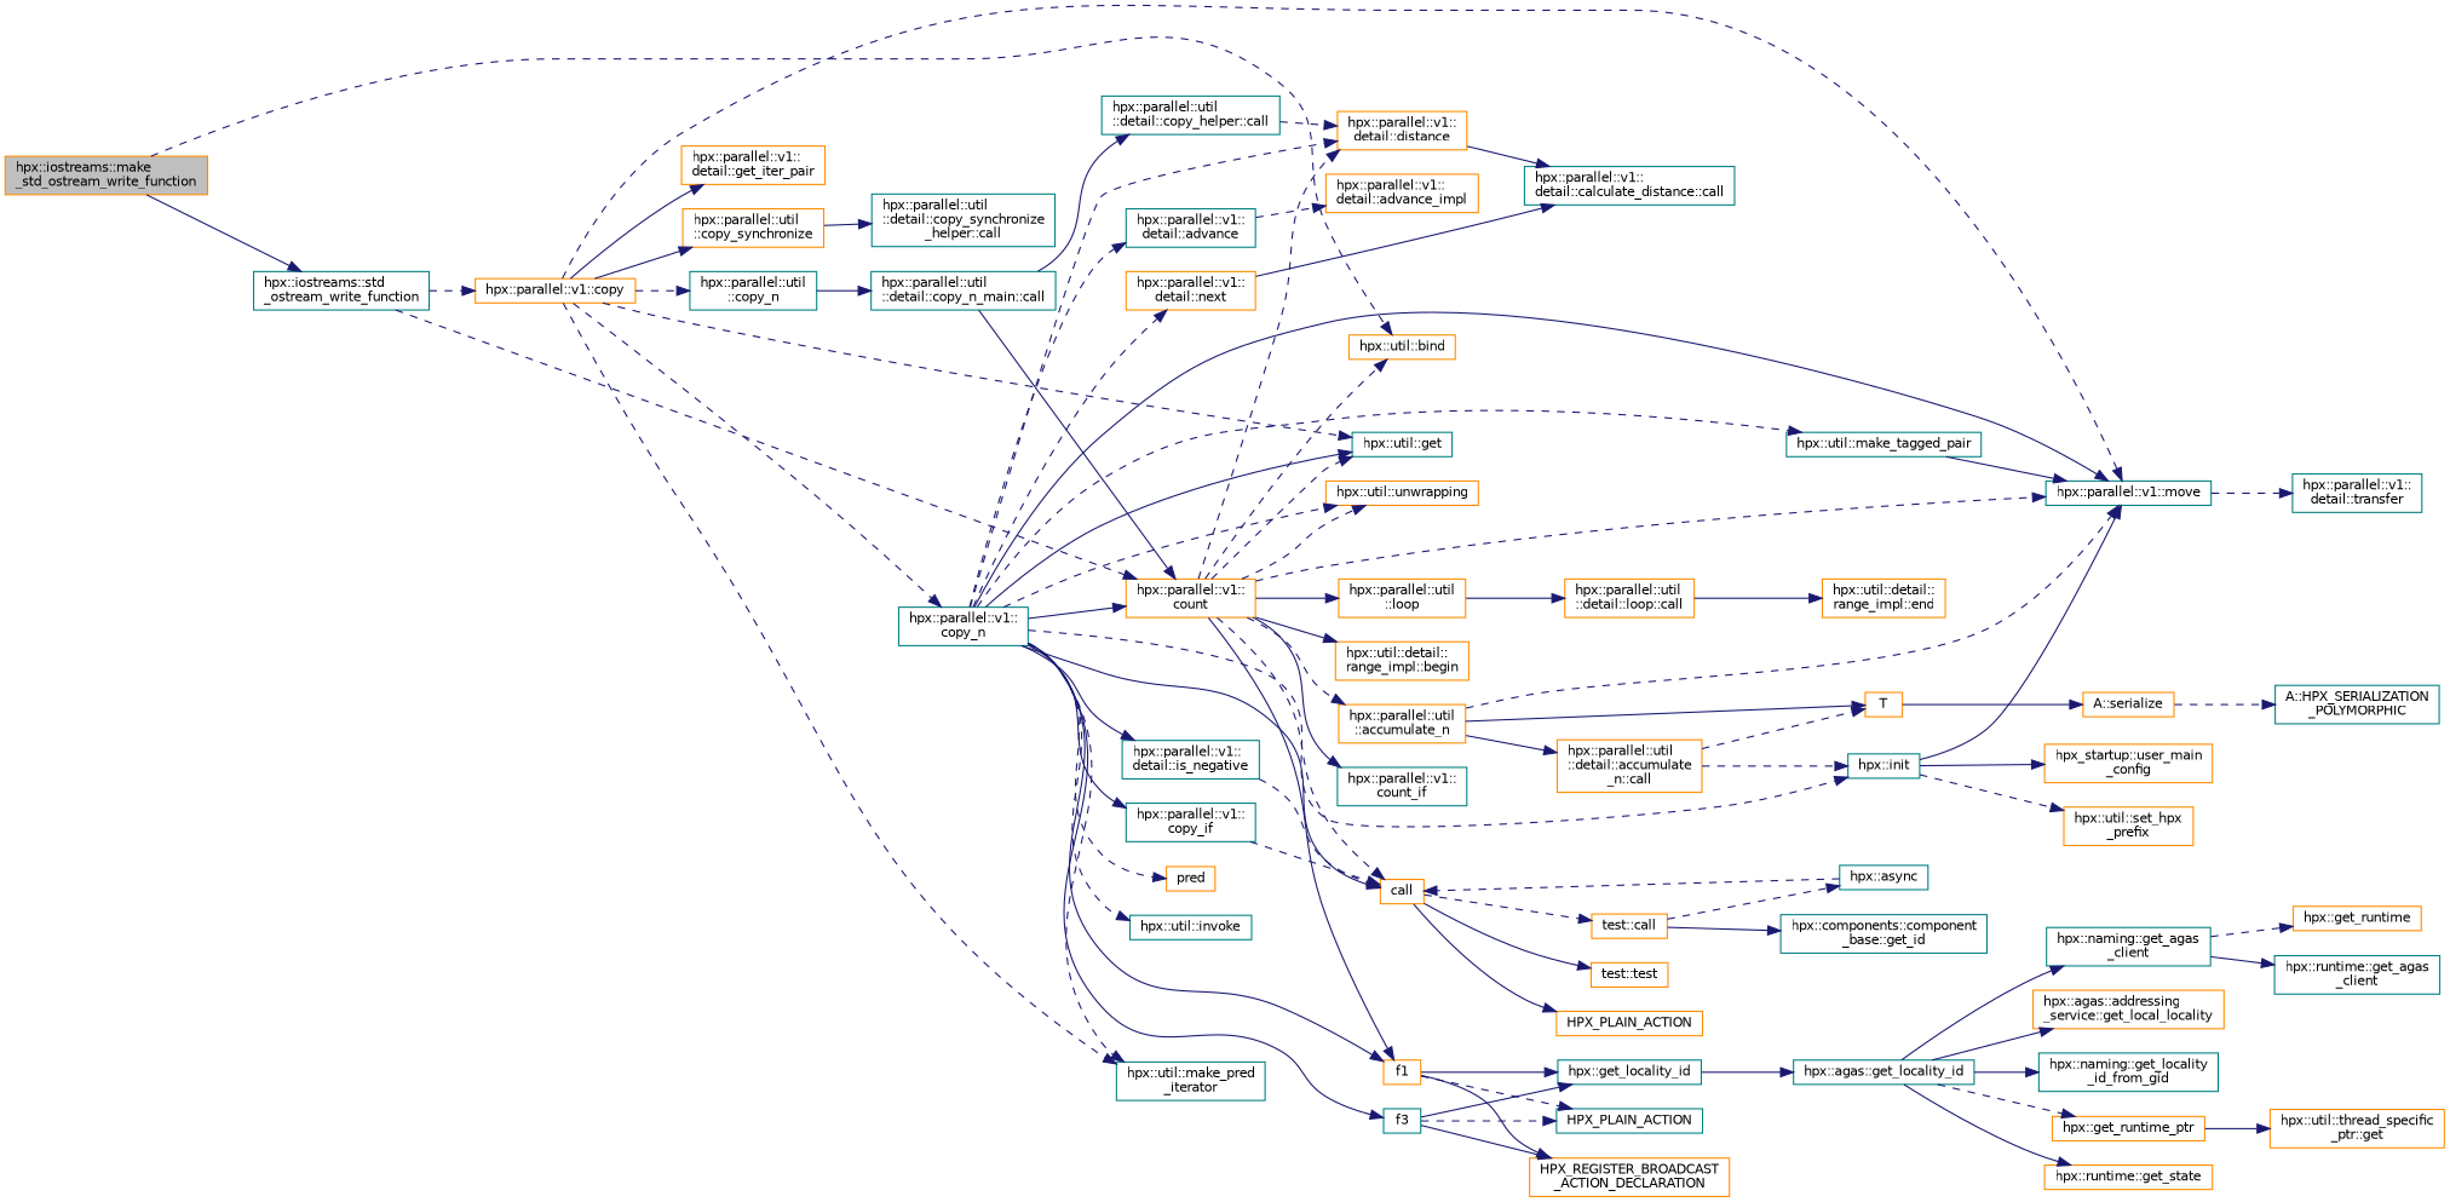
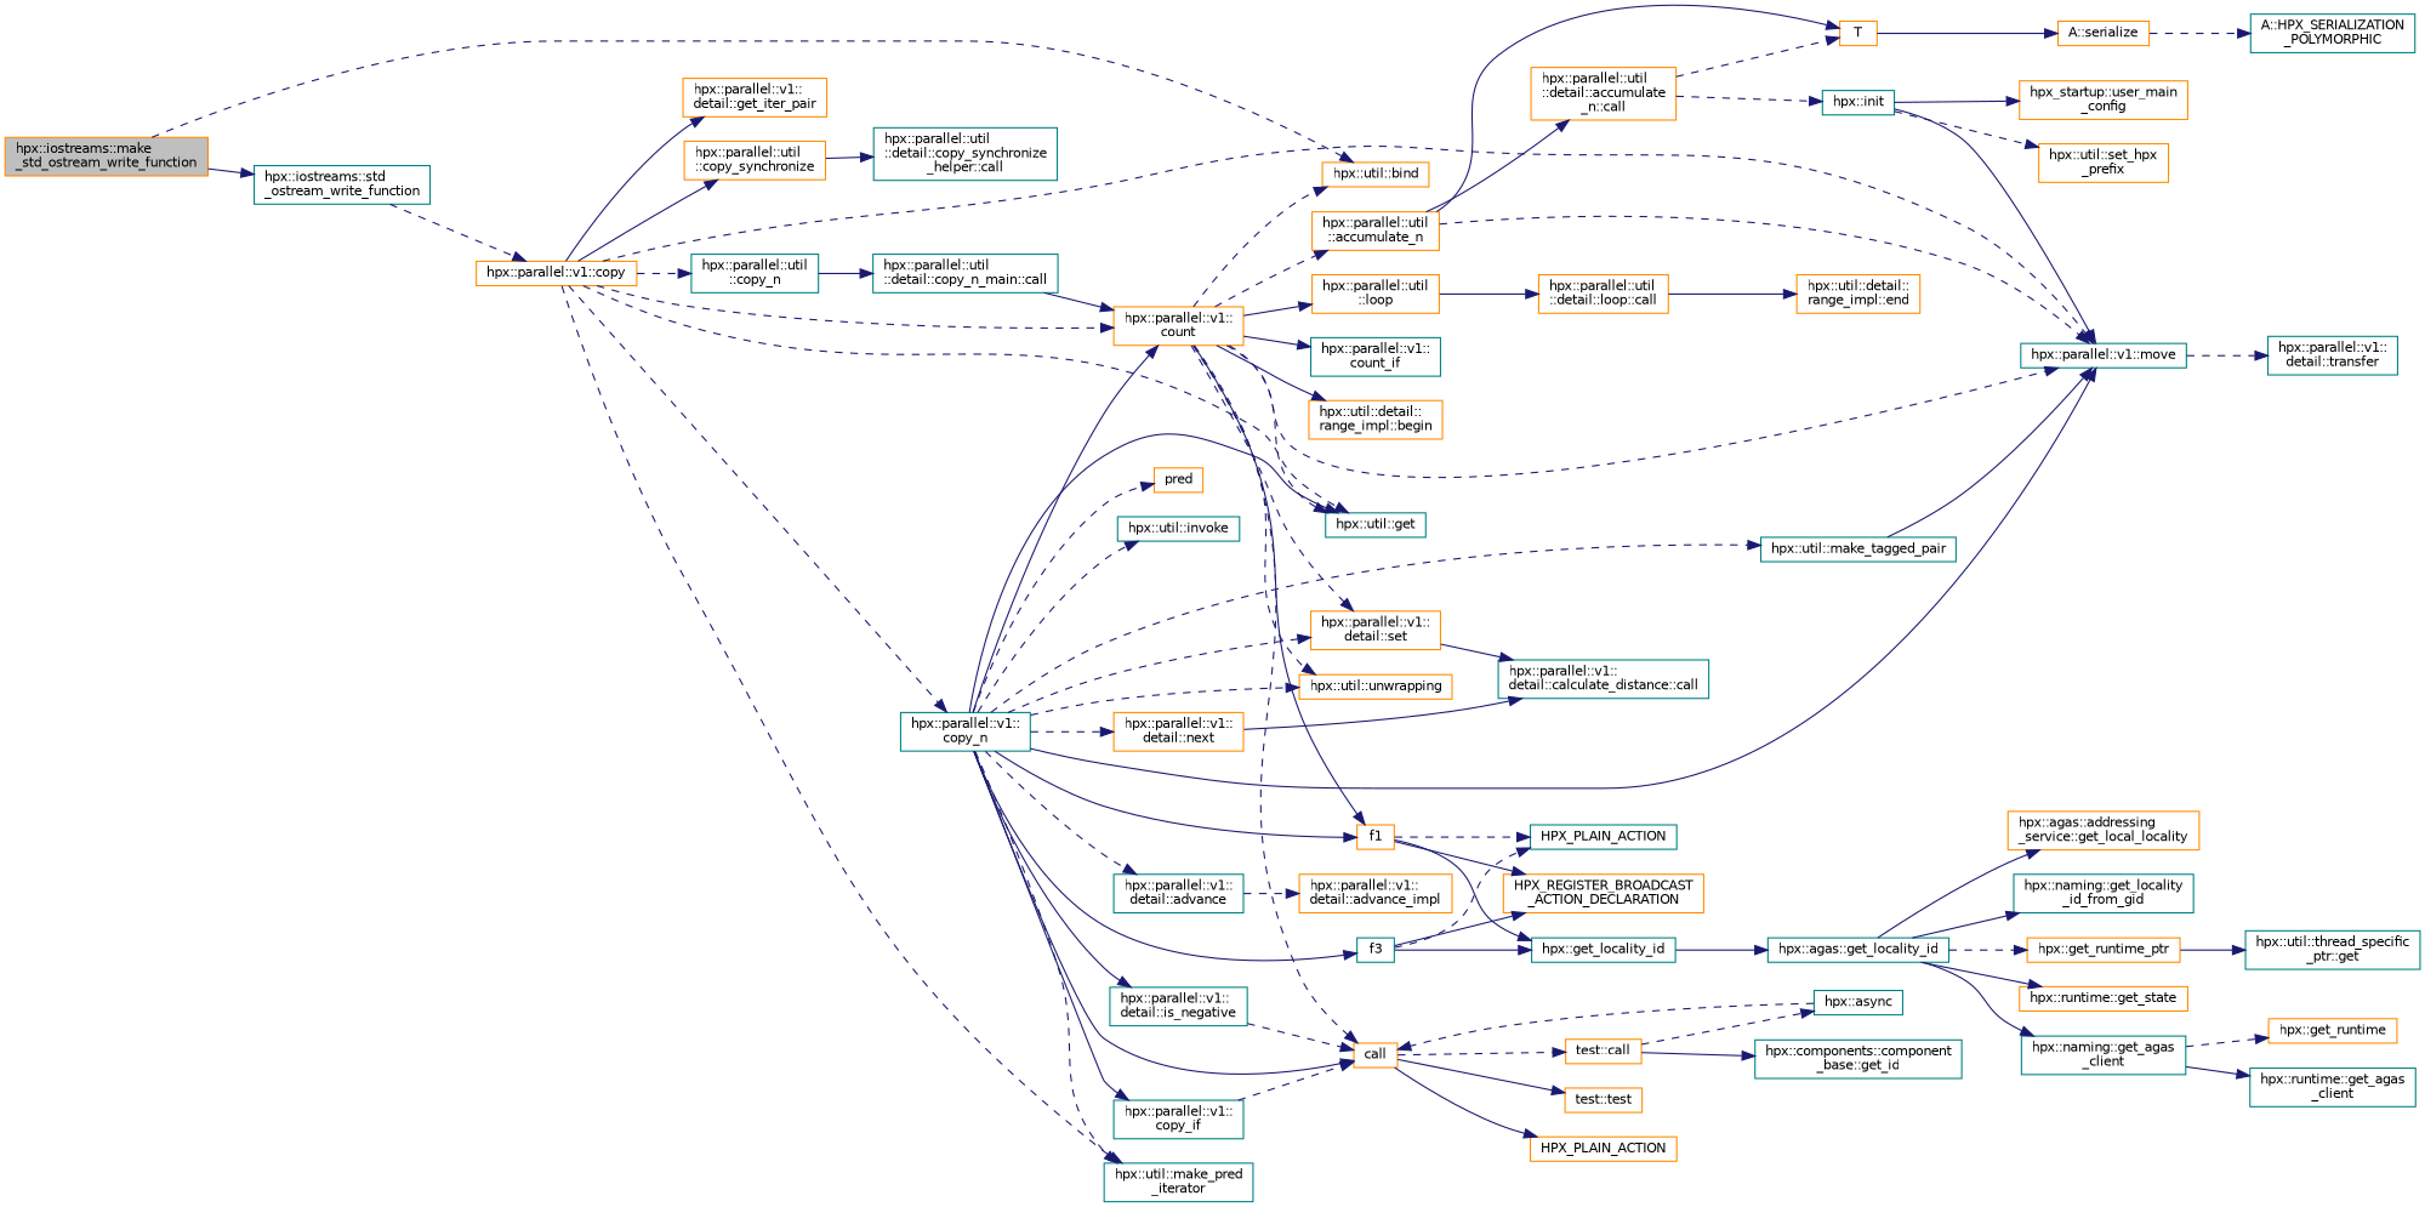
  digraph {
    rankdir=LR
    node [color=darkorange fillcolor=white fontname=Helvetica fontsize=10 shape=record style=filled]
    edge [color=midnightblue fontname=Helvetica fontsize=10 labelfontname=Helvetica labelfontsize=10 style=solid]
    n1 [fillcolor=grey75 fontcolor=black height=0.2 label="hpx::iostreams::make\l_std_ostream_write_function" width=0.4]
    n2 [height=0.2 label="hpx::util::bind" width=0.4]
    n3 [color=teal height=0.2 label="hpx::iostreams::std\l_ostream_write_function" width=0.4]
    n4 [height=0.2 label="hpx::parallel::v1::copy" width=0.4]
    n5 [color=teal height=0.2 label="hpx::parallel::v1::\lcopy_n" width=0.4]
    n6 [color=teal height=0.2 label="hpx::parallel::v1::move" width=0.4]
    n7 [color=teal height=0.2 label="hpx::util::get" width=0.4]
    n8 [height=0.2 label="hpx::parallel::v1::\lcount" width=0.4]
    n9 [color=teal height=0.2 label="hpx::util::make_pred\l_iterator" width=0.4]
    n10 [color=teal height=0.2 label="hpx::parallel::util\l::copy_n" width=0.4]
    n11 [height=0.2 label="hpx::parallel::v1::\ldetail::get_iter_pair" width=0.4]
    n12 [height=0.2 label="hpx::parallel::util\l::copy_synchronize" width=0.4]
    n13 [color=teal height=0.2 label="hpx::util::make_tagged_pair" width=0.4]
    n14 [color=teal height=0.2 label="hpx::parallel::v1::\ldetail::is_negative" width=0.4]
    n15 [height=0.2 label=call width=0.4]
    n16 [height=0.2 label=pred width=0.4]
    n17 [color=teal height=0.2 label="hpx::util::invoke" width=0.4]
    n18 [color=teal height=0.2 label="hpx::parallel::v1::\lcopy_if" width=0.4]
    n19 [height=0.2 label=f1 width=0.4]
-   n20 [height=0.2 label="hpx::parallel::v1::\ldetail::distance" width=0.4]
+   n20 [height=0.2 label="hpx::parallel::v1::\ldetail::set" width=0.4]
    n21 [height=0.2 label="hpx::util::unwrapping" width=0.4]
    n22 [color=teal height=0.2 label="hpx::init" width=0.4]
    n23 [color=teal height=0.2 label=f3 width=0.4]
    n24 [height=0.2 label="hpx::parallel::v1::\ldetail::next" width=0.4]
    n25 [color=teal height=0.2 label="hpx::parallel::v1::\ldetail::advance" width=0.4]
    n26 [color=teal height=0.2 label="hpx::parallel::v1::\ldetail::transfer" width=0.4]
    n27 [color=teal height=0.2 label="hpx::parallel::v1::\lcount_if" width=0.4]
    n28 [height=0.2 label="hpx::parallel::util\l::loop" width=0.4]
    n29 [height=0.2 label="hpx::parallel::util\l::accumulate_n" width=0.4]
    n30 [height=0.2 label="hpx::util::detail::\lrange_impl::begin" width=0.4]
    n31 [color=teal height=0.2 label="hpx::parallel::util\l::detail::copy_n_main::call" width=0.4]
    n32 [color=teal height=0.2 label="hpx::parallel::util\l::detail::copy_synchronize\l_helper::call" width=0.4]
    n33 [height=0.2 label="test::test" width=0.4]
    n34 [height=0.2 label=HPX_PLAIN_ACTION width=0.4]
    n35 [height=0.2 label="test::call" width=0.4]
    n36 [color=teal height=0.2 label="hpx::get_locality_id" width=0.4]
    n37 [color=teal height=0.2 label=HPX_PLAIN_ACTION width=0.4]
    n38 [height=0.2 label="HPX_REGISTER_BROADCAST\l_ACTION_DECLARATION" width=0.4]
    n39 [color=teal height=0.2 label="hpx::parallel::v1::\ldetail::calculate_distance::call" width=0.4]
    n40 [height=0.2 label="hpx::util::set_hpx\l_prefix" width=0.4]
    n41 [height=0.2 label="hpx_startup::user_main\l_config" width=0.4]
    n42 [height=0.2 label="hpx::parallel::v1::\ldetail::advance_impl" width=0.4]
    n43 [color=teal height=0.2 label="hpx::async" width=0.4]
    n44 [color=teal height=0.2 label="hpx::components::component\l_base::get_id" width=0.4]
    n45 [height=0.2 label="hpx::parallel::util\l::detail::loop::call" width=0.4]
    n46 [height=0.2 label="hpx::parallel::util\l::detail::accumulate\l_n::call" width=0.4]
    n47 [height=0.2 label=T width=0.4]
    n48 [color=teal height=0.2 label="hpx::agas::get_locality_id" width=0.4]
    n49 [height=0.2 label="hpx::get_runtime_ptr" width=0.4]
    n50 [height=0.2 label="hpx::runtime::get_state" width=0.4]
    n51 [color=teal height=0.2 label="hpx::naming::get_agas\l_client" width=0.4]
    n52 [height=0.2 label="hpx::agas::addressing\l_service::get_local_locality" width=0.4]
    n53 [color=teal height=0.2 label="hpx::naming::get_locality\l_id_from_gid" width=0.4]
-   n54 [height=0.2 label="hpx::util::thread_specific\l_ptr::get" width=0.4]
+   n54 [color=teal height=0.2 label="hpx::util::thread_specific\l_ptr::get" width=0.4]
    n55 [height=0.2 label="hpx::get_runtime" width=0.4]
    n56 [color=teal height=0.2 label="hpx::runtime::get_agas\l_client" width=0.4]
    n57 [height=0.2 label="hpx::util::detail::\lrange_impl::end" width=0.4]
    n58 [height=0.2 label="A::serialize" width=0.4]
    n59 [color=teal height=0.2 label="A::HPX_SERIALIZATION\l_POLYMORPHIC" width=0.4]
-   n60 [color=teal height=0.2 label="hpx::parallel::util\l::detail::copy_helper::call" width=0.4]
    n1 -> n2 [style=dashed]
    n1 -> n3
    n3 -> n4 [style=dashed]
    n4 -> n5 [style=dashed]
    n4 -> n6 [style=dashed]
    n4 -> n7 [style=dashed]
-   n3 -> n8 [style=dashed]
+   n4 -> n8 [style=dashed]
    n4 -> n9 [style=dashed]
    n4 -> n10 [style=dashed]
    n4 -> n11
    n4 -> n12
    n5 -> n6
    n5 -> n7
    n5 -> n8
    n5 -> n9 [style=dashed]
    n5 -> n13 [style=dashed]
    n5 -> n14
    n5 -> n15
    n5 -> n16 [style=dashed]
    n5 -> n17 [style=dashed]
    n5 -> n18
    n5 -> n19
    n5 -> n20 [style=dashed]
    n5 -> n21 [style=dashed]
-   n5 -> n22 [style=dashed]
    n5 -> n23
    n5 -> n24 [style=dashed]
    n5 -> n25 [style=dashed]
    n6 -> n26 [style=dashed]
    n8 -> n2 [style=dashed]
    n8 -> n6 [style=dashed]
    n8 -> n7 [style=dashed]
    n8 -> n15 [style=dashed]
    n8 -> n19
    n8 -> n20 [style=dashed]
    n8 -> n21 [style=dashed]
    n8 -> n27
    n8 -> n28
    n8 -> n29 [style=dashed]
    n8 -> n30
    n10 -> n31
    n12 -> n32
    n13 -> n6
    n14 -> n15 [style=dashed]
    n15 -> n33
    n15 -> n34
    n15 -> n35 [style=dashed]
    n18 -> n15 [style=dashed]
    n19 -> n36
    n19 -> n37 [style=dashed]
    n19 -> n38
    n20 -> n39
    n22 -> n6
    n22 -> n40 [style=dashed]
    n22 -> n41
    n23 -> n36
    n23 -> n37 [style=dashed]
    n23 -> n38
    n24 -> n39
    n25 -> n42 [style=dashed]
    n28 -> n45
    n29 -> n6 [style=dashed]
    n29 -> n46
    n29 -> n47
    n31 -> n8
-   n31 -> n60
    n35 -> n43 [style=dashed]
    n35 -> n44
    n36 -> n48
    n43 -> n15 [style=dashed]
    n45 -> n57
    n46 -> n22 [style=dashed]
    n46 -> n47 [style=dashed]
    n47 -> n58
    n48 -> n49 [style=dashed]
    n48 -> n50
    n48 -> n51
    n48 -> n52
    n48 -> n53
    n49 -> n54
    n51 -> n55 [style=dashed]
    n51 -> n56
    n58 -> n59 [style=dashed]
-   n60 -> n20 [style=dashed]
  }
